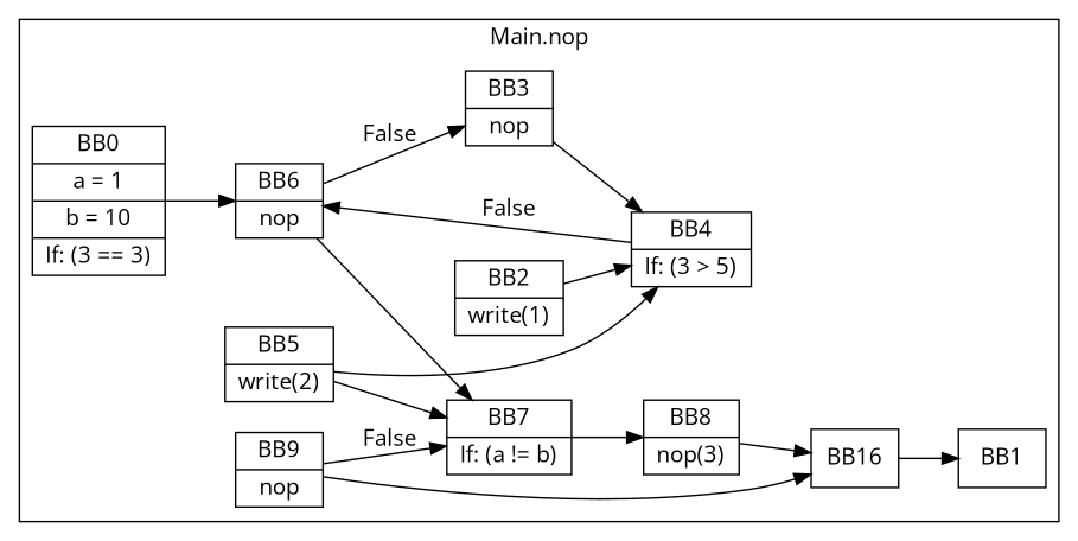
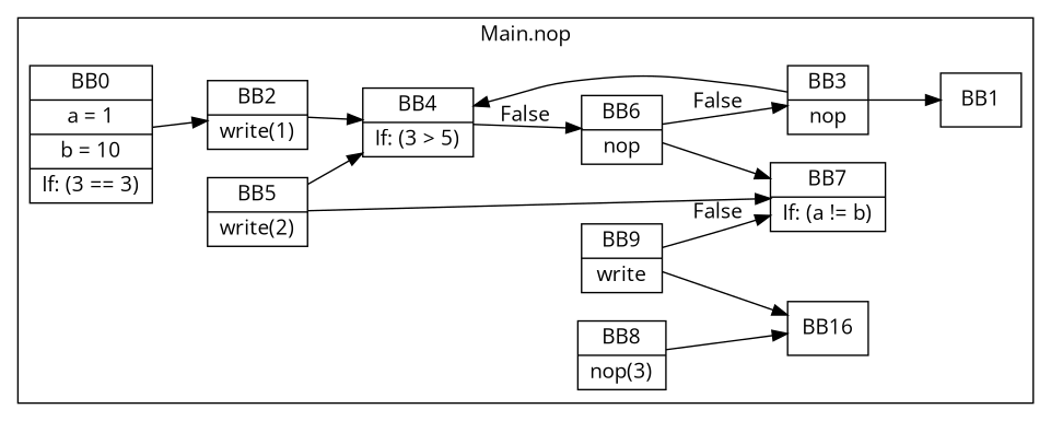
  digraph {
    fontname="Open Sans"
    rankdir=LR
    node [fontname="Open Sans" shape=record]
    edge [fontname="Open Sans"]
    n1 [label="BB0|a = 1|b = 10|If: (3 == 3)"]
    n2 [label="BB2|write(1)"]
    n3 [label="BB3|nop"]
    n4 [label="BB4|If: (3 \> 5)"]
    n5 [label=BB1]
    n6 [label="BB5|write(2)"]
    n7 [label="BB6|nop"]
    n8 [label="BB7|If: (a != b)"]
    n9 [label="BB8|nop(3)"]
-   n10 [label="BB9|nop"]
+   n10 [label="BB9|write"]
    n11 [label=BB16]
    subgraph cluster_1 {
      label="Main.nop"
      n1
      n2
      n3
      n4
      n5
      n6
      n7
      n8
      n9
      n10
      n11
    }
-   n1 -> n7
+   n1 -> n2
    n2 -> n4
    n3 -> n4
    n4 -> n7 [label=False]
    n6 -> n4
    n6 -> n8
    n7 -> n3 [label=False]
    n7 -> n8
-   n8 -> n9
    n9 -> n11
    n10 -> n8 [label=False]
    n10 -> n11
-   n11 -> n5
+   n3 -> n5
  }
